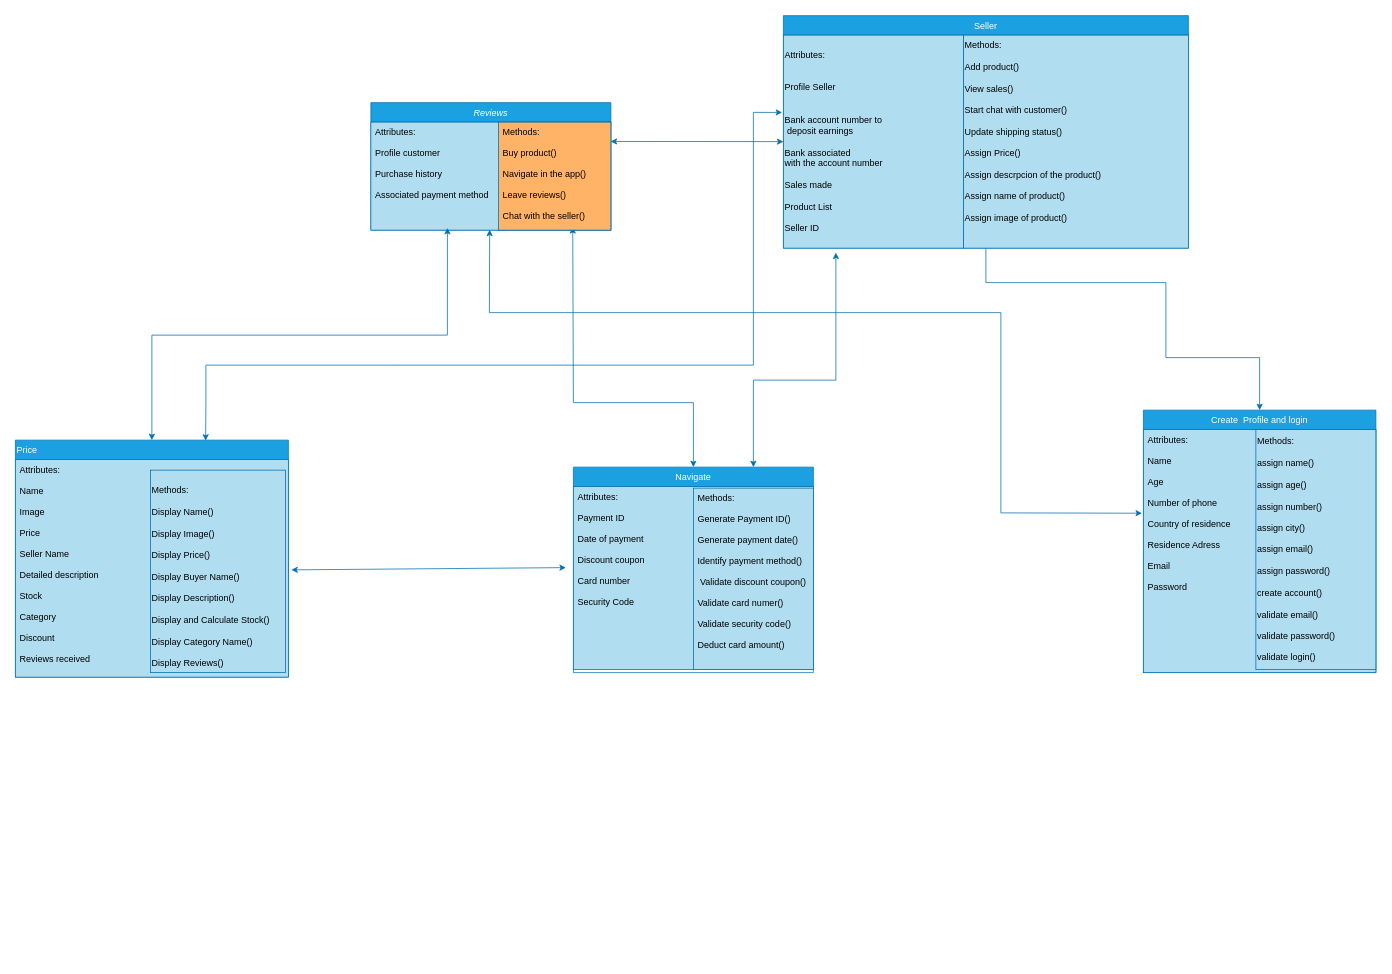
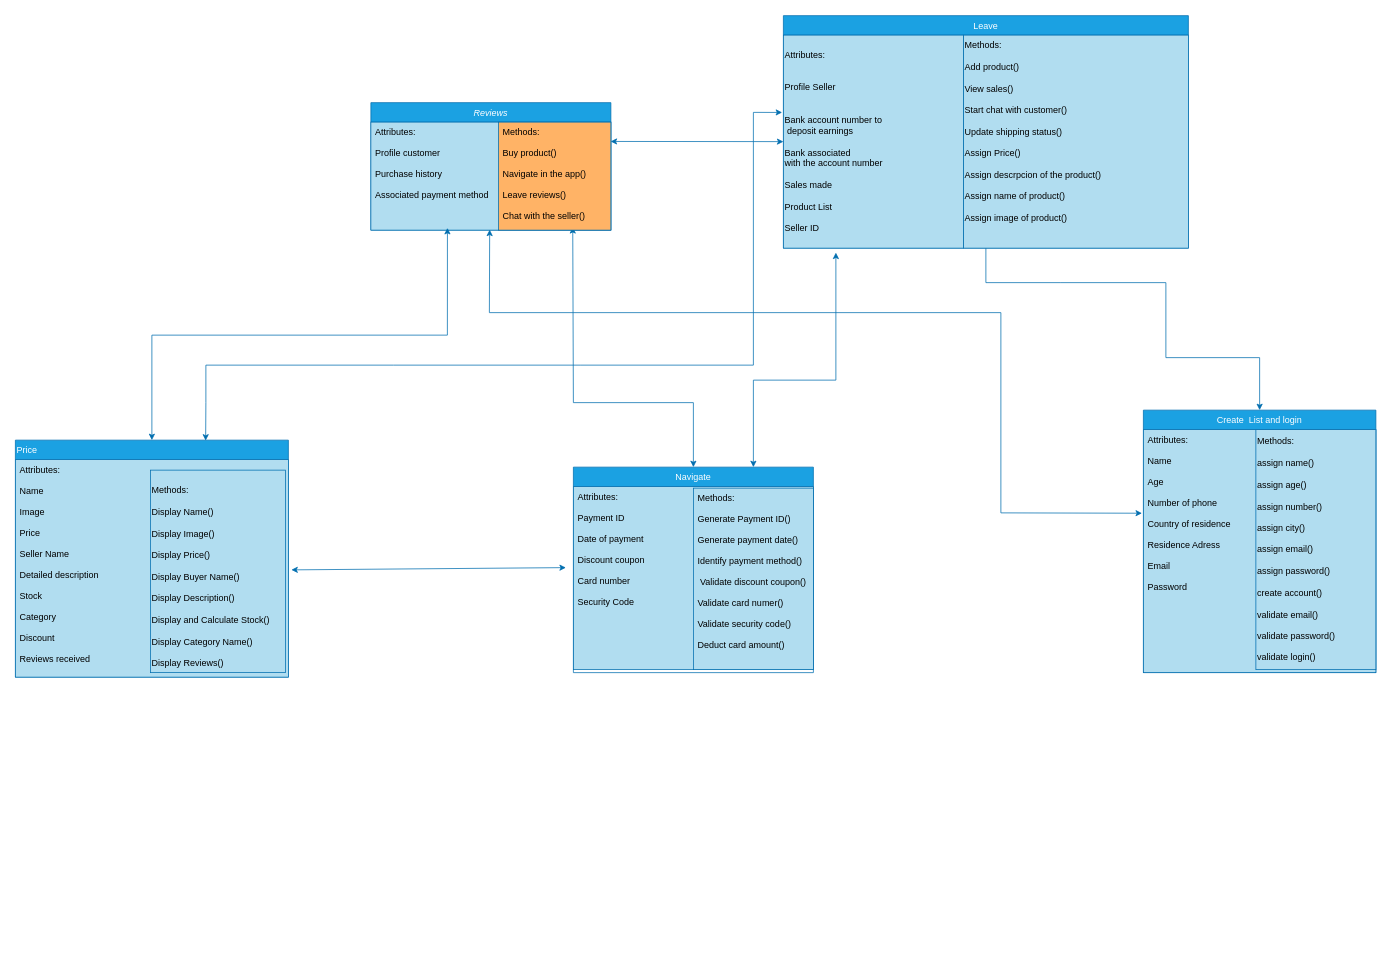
  <mxCell id="0" />
  <mxCell id="1" parent="0" />
  <mxCell id="2" value="Reviews" style="swimlane;fontStyle=2;align=center;verticalAlign=top;childLayout=stackLayout;horizontal=1;startSize=26;horizontalStack=0;resizeParent=1;resizeLast=0;collapsible=1;marginBottom=0;rounded=0;shadow=0;strokeWidth=1;fillColor=light-dark(#1BA1E2,#FF8000);strokeColor=light-dark(#006EAF,#000000);fontColor=#ffffff;" parent="1" vertex="1"><mxGeometry x="494" y="136" width="320" height="170" as="geometry"><mxRectangle x="230" y="140" width="160" height="26" as="alternateBounds" /></mxGeometry></mxCell>
  <mxCell id="3" value="Attributes:&#10;&#10;Profile customer&#10;&#10;Purchase history&#10;&#10;Associated payment method&#10;&#10;&#10;&#10;&#10;" style="text;align=left;verticalAlign=top;spacingLeft=4;spacingRight=4;overflow=hidden;rotatable=0;points=[[0,0.5],[1,0.5]];portConstraint=eastwest;fillColor=light-dark(#B1DDF0,#FFB366);strokeColor=light-dark(#006EAF,#000000);" parent="2" vertex="1"><mxGeometry y="26" width="320" height="144" as="geometry" /></mxCell>
  <mxCell id="4" value="Price" style="swimlane;fontStyle=0;align=left;verticalAlign=top;childLayout=stackLayout;horizontal=1;startSize=26;horizontalStack=0;resizeParent=1;resizeLast=0;collapsible=1;marginBottom=0;rounded=0;shadow=0;strokeWidth=1;fillColor=light-dark(#1BA1E2,#FF8000);fontColor=#ffffff;strokeColor=light-dark(#006EAF,#000000);" parent="1" vertex="1"><mxGeometry x="20" y="586" width="364" height="316" as="geometry"><mxRectangle x="130" y="380" width="160" height="26" as="alternateBounds" /></mxGeometry></mxCell>
  <mxCell id="5" value="Attributes:&#10;&#10;Name&#10;&#10;Image&#10;&#10;Price&#10;&#10;Seller Name&#10;&#10;Detailed description&#10;&#10;Stock &#10;&#10;Category&#10;&#10;Discount&#10;&#10;Reviews received&#10;&#10;&#10;&#10;&#10;" style="text;align=left;verticalAlign=top;spacingLeft=4;spacingRight=4;overflow=hidden;rotatable=0;points=[[0,0.5],[1,0.5]];portConstraint=eastwest;fillColor=light-dark(#B1DDF0,#FFB366);strokeColor=light-dark(#006EAF,#000000);" parent="4" vertex="1"><mxGeometry y="26" width="364" height="290" as="geometry" /></mxCell>
  <mxCell id="6" value="Navigate" style="swimlane;fontStyle=0;align=center;verticalAlign=top;childLayout=stackLayout;horizontal=1;startSize=26;horizontalStack=0;resizeParent=1;resizeLast=0;collapsible=1;marginBottom=0;rounded=0;shadow=0;strokeWidth=1;fillColor=light-dark(#1BA1E2,#FF8000);fontColor=#ffffff;strokeColor=light-dark(#006EAF,#000000);" parent="1" vertex="1"><mxGeometry x="764" y="622" width="320" height="274" as="geometry"><mxRectangle x="340" y="380" width="170" height="26" as="alternateBounds" /></mxGeometry></mxCell>
  <mxCell id="7" value="Attributes:&#10;&#10;Payment ID &#10;&#10;Date of payment&#10;&#10;Discount coupon&#10;&#10;Card number&#10;&#10;Security Code" style="text;align=left;verticalAlign=top;spacingLeft=4;spacingRight=4;overflow=hidden;rotatable=0;points=[[0,0.5],[1,0.5]];portConstraint=eastwest;fillColor=light-dark(#B1DDF0,#FFB366);strokeColor=light-dark(#006EAF,#000000);" parent="6" vertex="1"><mxGeometry y="26" width="320" height="244" as="geometry" /></mxCell>
- <mxCell id="8" value="Seller" style="swimlane;fontStyle=0;align=center;verticalAlign=top;childLayout=stackLayout;horizontal=1;startSize=26;horizontalStack=0;resizeParent=1;resizeLast=0;collapsible=1;marginBottom=0;rounded=0;shadow=0;strokeWidth=1;fillColor=light-dark(#1BA1E2,#FF8000);strokeColor=light-dark(#006EAF,#000000);fontColor=#ffffff;" parent="1" vertex="1"><mxGeometry x="1044" y="20" width="540" height="310" as="geometry"><mxRectangle x="550" y="140" width="160" height="26" as="alternateBounds" /></mxGeometry></mxCell>
+ <mxCell id="8" value="Leave" style="swimlane;fontStyle=0;align=center;verticalAlign=top;childLayout=stackLayout;horizontal=1;startSize=26;horizontalStack=0;resizeParent=1;resizeLast=0;collapsible=1;marginBottom=0;rounded=0;shadow=0;strokeWidth=1;fillColor=light-dark(#1BA1E2,#FF8000);strokeColor=light-dark(#006EAF,#000000);fontColor=#ffffff;" parent="1" vertex="1"><mxGeometry x="1044" y="20" width="540" height="310" as="geometry"><mxRectangle x="550" y="140" width="160" height="26" as="alternateBounds" /></mxGeometry></mxCell>
  <mxCell id="9" value="" style="endArrow=classic;startArrow=classic;html=1;rounded=0;entryX=0.319;entryY=0.98;entryDx=0;entryDy=0;strokeColor=light-dark(#006EAF,#000000);exitX=0.5;exitY=0;exitDx=0;exitDy=0;entryPerimeter=0;" parent="1" source="4" target="3" edge="1"><mxGeometry width="50" height="50" relative="1" as="geometry"><mxPoint x="684" y="686" as="sourcePoint" /><mxPoint x="664" y="696" as="targetPoint" /><Array as="points"><mxPoint x="202" y="446" /><mxPoint x="596" y="446" /></Array></mxGeometry></mxCell>
  <mxCell id="10" value="" style="endArrow=classic;startArrow=classic;html=1;rounded=0;exitX=0.998;exitY=0.179;exitDx=0;exitDy=0;exitPerimeter=0;strokeColor=light-dark(#006EAF,#000000);entryX=0;entryY=0.5;entryDx=0;entryDy=0;" parent="1" source="23" target="25" edge="1"><mxGeometry width="50" height="50" relative="1" as="geometry"><mxPoint x="864" y="556" as="sourcePoint" /><mxPoint x="1114" y="287" as="targetPoint" /><Array as="points" /></mxGeometry></mxCell>
  <mxCell id="11" value="" style="endArrow=classic;startArrow=classic;html=1;rounded=0;entryX=-0.006;entryY=0.344;entryDx=0;entryDy=0;entryPerimeter=0;strokeColor=light-dark(#006EAF,#000000);exitX=0.495;exitY=0.996;exitDx=0;exitDy=0;exitPerimeter=0;" parent="1" source="3" target="16" edge="1"><mxGeometry width="50" height="50" relative="1" as="geometry"><mxPoint x="634" y="416" as="sourcePoint" /><mxPoint x="1074" y="741" as="targetPoint" /><Array as="points"><mxPoint x="652" y="416" /><mxPoint x="1334" y="416" /><mxPoint x="1334" y="683" /></Array></mxGeometry></mxCell>
  <mxCell id="12" value="" style="endArrow=classic;startArrow=classic;html=1;rounded=0;exitX=0.5;exitY=0;exitDx=0;exitDy=0;entryX=0.661;entryY=0.972;entryDx=0;entryDy=0;entryPerimeter=0;strokeColor=light-dark(#006EAF,#000000);" parent="1" source="6" target="23" edge="1"><mxGeometry width="50" height="50" relative="1" as="geometry"><mxPoint x="754" y="656" as="sourcePoint" /><mxPoint x="714" y="606" as="targetPoint" /><Array as="points"><mxPoint x="924" y="536" /><mxPoint x="764" y="536" /></Array></mxGeometry></mxCell>
  <mxCell id="13" value="" style="endArrow=classic;startArrow=classic;html=1;rounded=0;entryX=-0.007;entryY=0.363;entryDx=0;entryDy=0;entryPerimeter=0;strokeColor=light-dark(#006EAF,#000000);exitX=0.697;exitY=0.002;exitDx=0;exitDy=0;exitPerimeter=0;" parent="1" source="4" target="25" edge="1"><mxGeometry width="50" height="50" relative="1" as="geometry"><mxPoint x="734" y="686" as="sourcePoint" /><mxPoint x="1104" y="346" as="targetPoint" /><Array as="points"><mxPoint x="274" y="536" /><mxPoint x="274" y="486" /><mxPoint y="486" x="524" /><mxPoint x="774" y="486" /><mxPoint x="1004" y="486" /><mxPoint x="1004" y="188" /><mxPoint x="1004" y="149" /></Array></mxGeometry></mxCell>
  <mxCell id="14" value="" style="endArrow=classic;startArrow=classic;html=1;rounded=0;strokeColor=light-dark(#006EAF,#000000);" parent="1" edge="1"><mxGeometry width="50" height="50" relative="1" as="geometry"><mxPoint x="388" y="759" as="sourcePoint" /><mxPoint x="754" y="756" as="targetPoint" /></mxGeometry></mxCell>
- <mxCell id="15" value="Create  Profile and login" style="swimlane;fontStyle=0;align=center;verticalAlign=top;childLayout=stackLayout;horizontal=1;startSize=26;horizontalStack=0;resizeParent=1;resizeLast=0;collapsible=1;marginBottom=0;rounded=0;shadow=0;strokeWidth=1;fillColor=light-dark(#1BA1E2,#FF8000);fontColor=#ffffff;strokeColor=light-dark(#006EAF,#000000);" parent="1" vertex="1"><mxGeometry x="1524" y="546" width="310" height="350" as="geometry"><mxRectangle x="340" y="380" width="170" height="26" as="alternateBounds" /></mxGeometry></mxCell>
+ <mxCell id="15" value="Create  List and login" style="swimlane;fontStyle=0;align=center;verticalAlign=top;childLayout=stackLayout;horizontal=1;startSize=26;horizontalStack=0;resizeParent=1;resizeLast=0;collapsible=1;marginBottom=0;rounded=0;shadow=0;strokeWidth=1;fillColor=light-dark(#1BA1E2,#FF8000);fontColor=#ffffff;strokeColor=light-dark(#006EAF,#000000);" parent="1" vertex="1"><mxGeometry x="1524" y="546" width="310" height="350" as="geometry"><mxRectangle x="340" y="380" width="170" height="26" as="alternateBounds" /></mxGeometry></mxCell>
  <mxCell id="16" value="Attributes:&#10;&#10;Name&#10;&#10;Age&#10;&#10;Number of phone&#10;&#10;Country of residence&#10;&#10;Residence Adress&#10;&#10;Email&#10;&#10;Password&#10;" style="text;align=left;verticalAlign=top;spacingLeft=4;spacingRight=4;overflow=hidden;rotatable=0;points=[[0,0.5],[1,0.5]];portConstraint=eastwest;fillColor=light-dark(#B1DDF0,#FFB366);strokeColor=light-dark(#006EAF,#000000);" parent="15" vertex="1"><mxGeometry y="26" width="310" height="324" as="geometry" /></mxCell>
  <mxCell id="17" value="" style="endArrow=none;startArrow=classic;html=1;rounded=0;entryX=0.5;entryY=1;entryDx=0;entryDy=0;exitX=0.5;exitY=0;exitDx=0;exitDy=0;strokeColor=light-dark(#006EAF,#000000);" parent="1" source="15" target="8" edge="1"><mxGeometry width="50" height="50" relative="1" as="geometry"><mxPoint x="1164" y="816" as="sourcePoint" /><mxPoint x="1214" y="766" as="targetPoint" /><Array as="points"><mxPoint x="1679" y="476" /><mxPoint x="1554" y="476" /><mxPoint x="1554" y="376" /><mxPoint x="1414" y="376" /><mxPoint x="1314" y="376" /></Array></mxGeometry></mxCell>
  <mxCell id="18" style="edgeStyle=orthogonalEdgeStyle;rounded=0;orthogonalLoop=1;jettySize=auto;html=1;exitX=0.5;exitY=1;exitDx=0;exitDy=0;" parent="1" edge="1"><mxGeometry relative="1" as="geometry"><mxPoint x="884" y="1276" as="targetPoint" /></mxGeometry></mxCell>
  <mxCell id="19" value="&lt;div&gt;Methods:&lt;/div&gt;&lt;div&gt;&lt;br&gt;&lt;/div&gt;Add product()&amp;nbsp;&lt;div&gt;&lt;br&gt;View sales()&lt;/div&gt;&lt;div&gt;&lt;br&gt;Start chat with customer()&lt;/div&gt;&lt;div&gt;&lt;br&gt;&lt;/div&gt;&lt;div&gt;&lt;span style=&quot;background-color: transparent; color: light-dark(rgb(0, 0, 0), rgb(255, 255, 255));&quot;&gt;Update shipping status()&lt;/span&gt;&lt;/div&gt;&lt;div&gt;&lt;span style=&quot;background-color: transparent; color: light-dark(rgb(0, 0, 0), rgb(255, 255, 255));&quot;&gt;&lt;br&gt;&lt;/span&gt;&lt;/div&gt;&lt;div&gt;&lt;span style=&quot;background-color: transparent; color: light-dark(rgb(0, 0, 0), rgb(255, 255, 255));&quot;&gt;Assign Price()&amp;nbsp;&lt;/span&gt;&lt;/div&gt;&lt;div&gt;&lt;br&gt;&lt;/div&gt;&lt;div&gt;Assign descrpcion of the product()&lt;/div&gt;&lt;div&gt;&lt;br&gt;&lt;/div&gt;&lt;div&gt;Assign name of product()&lt;/div&gt;&lt;div&gt;&lt;br&gt;&lt;/div&gt;&lt;div&gt;Assign image of product()&lt;/div&gt;&lt;div&gt;&lt;span style=&quot;background-color: transparent; color: light-dark(rgb(0, 0, 0), rgb(255, 255, 255));&quot;&gt;&lt;br&gt;&lt;/span&gt;&lt;/div&gt;" style="text;whiteSpace=wrap;html=1;fillColor=light-dark(#B1DDF0,#FFB366);strokeColor=light-dark(#006EAF,#000000);" parent="1" vertex="1"><mxGeometry x="1284" y="46" width="300" height="284" as="geometry" /></mxCell>
  <mxCell id="20" value="Methods:&lt;div&gt;&lt;br&gt;&lt;/div&gt;&lt;div&gt;&lt;div&gt;assign name()&lt;/div&gt;&lt;div&gt;&lt;br&gt;&lt;/div&gt;&lt;div&gt;assign age()&lt;/div&gt;&lt;div&gt;&lt;br&gt;&lt;/div&gt;&lt;div&gt;assign number()&lt;/div&gt;&lt;div&gt;&lt;br&gt;&lt;/div&gt;&lt;div&gt;assign city()&lt;/div&gt;&lt;div&gt;&lt;br&gt;&lt;/div&gt;&lt;div&gt;assign email()&lt;/div&gt;&lt;div&gt;&lt;br&gt;&lt;/div&gt;&lt;div&gt;assign password()&lt;/div&gt;&lt;div&gt;&lt;br&gt;&lt;/div&gt;&lt;div&gt;create account()&lt;/div&gt;&lt;div&gt;&lt;br&gt;&lt;/div&gt;&lt;div&gt;validate email()&lt;/div&gt;&lt;div&gt;&lt;br&gt;&lt;/div&gt;&lt;div&gt;validate password()&lt;/div&gt;&lt;div&gt;&lt;br&gt;&lt;/div&gt;&lt;div&gt;validate login()&lt;/div&gt;&lt;/div&gt;" style="text;html=1;align=left;verticalAlign=middle;resizable=0;points=[];autosize=1;strokeColor=light-dark(#006EAF,#000000);fillColor=light-dark(#B1DDF0,#FFB366);fillStyle=solid;" parent="1" vertex="1"><mxGeometry x="1674" y="572" width="160" height="320" as="geometry" /></mxCell>
  <mxCell id="21" value="&lt;div&gt;&lt;br&gt;&lt;/div&gt;&lt;div&gt;Methods:&lt;/div&gt;&lt;div&gt;&amp;nbsp;&lt;/div&gt;&lt;div&gt;Display Name()&lt;/div&gt;&lt;div&gt;&lt;span style=&quot;background-color: transparent; color: light-dark(rgb(0, 0, 0), rgb(255, 255, 255));&quot;&gt;&lt;br&gt;&lt;/span&gt;&lt;/div&gt;&lt;div&gt;&lt;span style=&quot;background-color: transparent; color: light-dark(rgb(0, 0, 0), rgb(255, 255, 255));&quot;&gt;Display Image()&lt;/span&gt;&lt;/div&gt;&lt;div&gt;&lt;br&gt;&lt;/div&gt;&lt;div&gt;Display Price()&lt;/div&gt;&lt;div&gt;&lt;br&gt;&lt;/div&gt;&lt;div&gt;Display Buyer Name()&lt;/div&gt;&lt;div&gt;&lt;br&gt;&lt;/div&gt;&lt;div&gt;Display Description()&lt;/div&gt;&lt;div&gt;&lt;br&gt;&lt;/div&gt;&lt;div&gt;&lt;span style=&quot;background-color: transparent; color: light-dark(rgb(0, 0, 0), rgb(255, 255, 255));&quot;&gt;Display and Calculate Stock()&lt;/span&gt;&lt;/div&gt;&lt;div&gt;&lt;br&gt;&lt;/div&gt;&lt;div&gt;Display Category Name()&lt;/div&gt;&lt;div&gt;&lt;br&gt;&lt;/div&gt;&lt;div&gt;Display Reviews()&lt;/div&gt;" style="text;html=1;align=left;verticalAlign=middle;resizable=0;points=[];autosize=1;strokeColor=light-dark(#006EAF,#000000);fillColor=light-dark(#B1DDF0,#FFB366);" parent="1" vertex="1"><mxGeometry x="200" y="626" width="180" height="270" as="geometry" /></mxCell>
  <mxCell id="22" value="Methods:&#10;&#10;Generate Payment ID() &#10;&#10;Generate payment date()&#10;&#10;Identify payment method()&#10;&#10; Validate discount coupon()&#10;&#10;Validate card numer()&#10;&#10;Validate security code()&#10;&#10;Deduct card amount()" style="text;align=left;verticalAlign=top;spacingLeft=4;spacingRight=4;overflow=hidden;rotatable=0;points=[[0,0.5],[1,0.5]];portConstraint=eastwest;fillColor=light-dark(#B1DDF0,#FFB366);strokeColor=light-dark(#006EAF,#000000);" parent="1" vertex="1"><mxGeometry x="924" y="650" width="160" height="242" as="geometry" /></mxCell>
  <mxCell id="23" value="Methods:&#10;&#10;Buy product()&#10;&#10;Navigate in the app()&#10;&#10;Leave reviews()&#10;&#10;Chat with the seller()&#10;&#10;" style="text;align=left;verticalAlign=top;spacingLeft=4;spacingRight=4;overflow=hidden;rotatable=0;points=[[0,0.5],[1,0.5]];portConstraint=eastwest;fillColor=light-dark(#FFB366,#FFB366);strokeColor=light-dark(#006EAF,#000000);" parent="1" vertex="1"><mxGeometry x="664" y="162" width="150" height="144" as="geometry" /></mxCell>
  <mxCell id="24" value="" style="endArrow=classic;startArrow=classic;html=1;rounded=0;exitX=1;exitY=0.112;exitDx=0;exitDy=0;exitPerimeter=0;strokeColor=light-dark(#006EAF,#000000);" parent="1" source="3" target="23" edge="1"><mxGeometry width="50" height="50" relative="1" as="geometry"><mxPoint x="814" y="178" as="sourcePoint" /><mxPoint x="1114" y="287" as="targetPoint" /><Array as="points" /></mxGeometry></mxCell>
  <mxCell id="25" value="Attributes:&lt;div&gt;&lt;br&gt;&lt;/div&gt;&lt;div&gt;&lt;br&gt;&lt;/div&gt;&lt;div&gt;Profile Seller&lt;/div&gt;&lt;div&gt;&lt;br&gt;&lt;/div&gt;&lt;div&gt;&lt;br&gt;&lt;/div&gt;&lt;div&gt;&lt;span style=&quot;text-wrap-mode: nowrap;&quot;&gt;Bank account number to&lt;/span&gt;&lt;br style=&quot;padding: 0px; margin: 0px; text-wrap-mode: nowrap;&quot;&gt;&lt;span style=&quot;text-wrap-mode: nowrap;&quot;&gt;&amp;nbsp;deposit earnings&lt;/span&gt;&lt;/div&gt;&lt;div&gt;&lt;br&gt;&lt;/div&gt;&lt;div&gt;&lt;span style=&quot;text-wrap-mode: nowrap;&quot;&gt;Bank associated&amp;nbsp;&lt;/span&gt;&lt;br style=&quot;padding: 0px; margin: 0px; text-wrap-mode: nowrap;&quot;&gt;&lt;span style=&quot;text-wrap-mode: nowrap;&quot;&gt;with the account number&lt;/span&gt;&lt;/div&gt;&lt;div&gt;&lt;span style=&quot;text-wrap-mode: nowrap;&quot;&gt;&lt;br&gt;&lt;/span&gt;&lt;/div&gt;&lt;div&gt;Sales made&lt;span style=&quot;text-wrap-mode: nowrap;&quot;&gt;&lt;/span&gt;&lt;/div&gt;&lt;div&gt;&lt;br&gt;&lt;/div&gt;&lt;div&gt;&lt;span style=&quot;text-wrap-mode: nowrap;&quot;&gt;Product List&lt;/span&gt;&lt;/div&gt;&lt;div&gt;&lt;span style=&quot;text-wrap-mode: nowrap;&quot;&gt;&lt;br&gt;&lt;/span&gt;&lt;/div&gt;&lt;div&gt;&lt;span style=&quot;text-wrap-mode: nowrap;&quot;&gt;Seller ID&lt;/span&gt;&lt;/div&gt;" style="text;html=1;align=left;verticalAlign=middle;whiteSpace=wrap;rounded=0;fillColor=light-dark(#B1DDF0,#FFB366);strokeColor=light-dark(#006EAF,#000000);" parent="1" vertex="1"><mxGeometry x="1044" y="46" width="240" height="284" as="geometry" /></mxCell>
  <mxCell id="26" value="" style="endArrow=classic;startArrow=classic;html=1;rounded=0;exitX=0.75;exitY=0;exitDx=0;exitDy=0;strokeColor=light-dark(#006EAF,#000000);" parent="1" source="6" edge="1"><mxGeometry width="50" height="50" relative="1" as="geometry"><mxPoint x="1315" y="676" as="sourcePoint" /><mxPoint x="1114" y="336" as="targetPoint" /><Array as="points"><mxPoint x="1004" y="506" /><mxPoint x="1114" y="506" /></Array></mxGeometry></mxCell>
